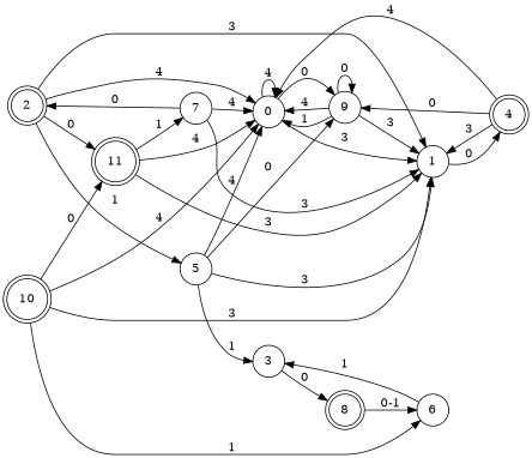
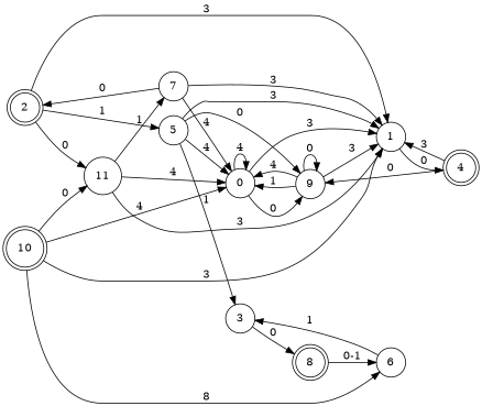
  digraph {
    rankdir=LR
    node [shape=circle]
    0
    9
    1
    4 [shape=doublecircle]
    2 [shape=doublecircle]
-   11 [shape=doublecircle]
+   11
    5
    7
    3
    8 [shape=doublecircle]
    6
    10 [shape=doublecircle]
    0 -> 0 [label=4]
    0 -> 9 [label=0]
    0 -> 1 [label=3]
    9 -> 0 [label=4]
    9 -> 0 [label=1]
    9 -> 9 [label=0]
    9 -> 1 [label=3]
    1 -> 4 [label=0]
-   4 -> 0 [label=4]
    4 -> 9 [label=0]
    4 -> 1 [label=3]
-   2 -> 0 [label=4]
    2 -> 1 [label=3]
    2 -> 11 [label=0]
    2 -> 5 [label=1]
    11 -> 0 [label=4]
    11 -> 1 [label=3]
    11 -> 7 [label=1]
    5 -> 0 [label=4]
    5 -> 9 [label=0]
    5 -> 1 [label=3]
    5 -> 3 [label=1]
    7 -> 0 [label=4]
    7 -> 1 [label=3]
    7 -> 2 [label=0]
    3 -> 8 [label=0]
    8 -> 6 [label="0-1"]
    6 -> 3 [label=1]
    10 -> 0 [label=4]
    10 -> 1 [label=3]
    10 -> 11 [label=0]
-   10 -> 6 [label=1]
+   10 -> 6 [label=8]
  }
